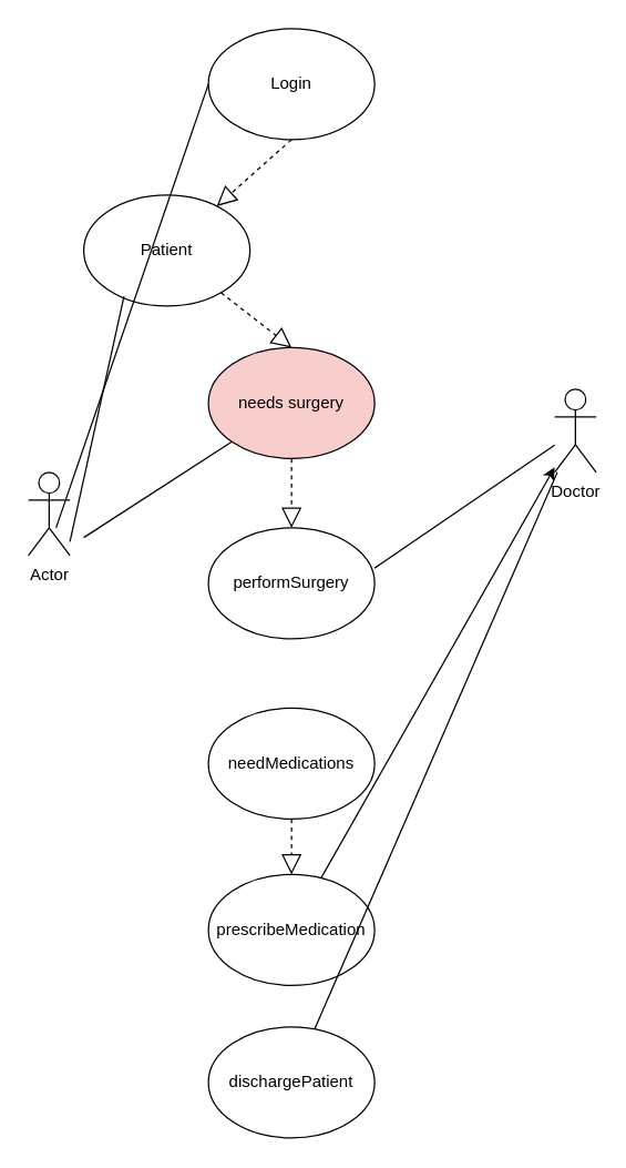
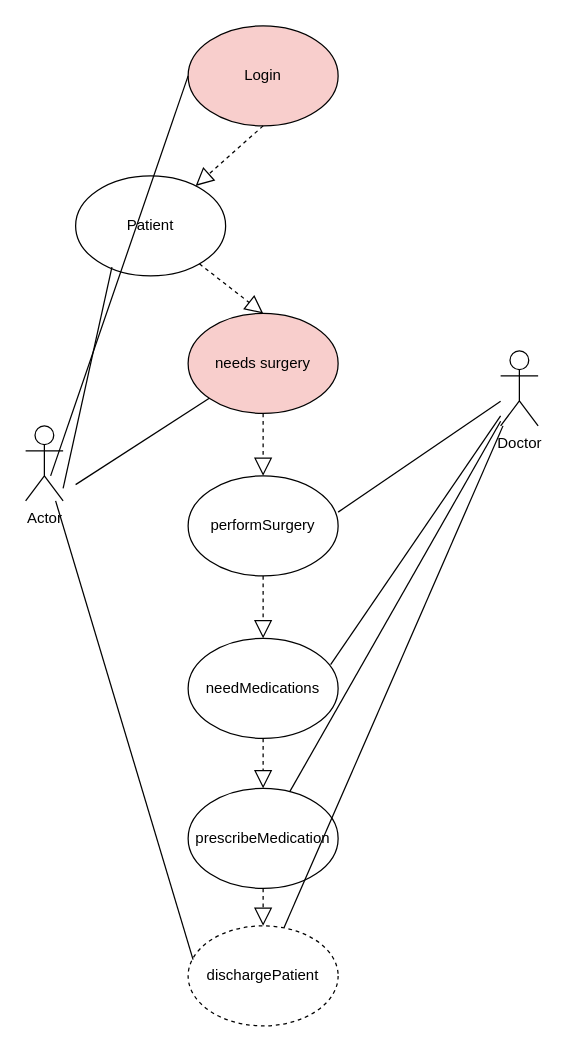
  <mxCell id="0" />
  <mxCell id="1" parent="0" />
  <mxCell id="2" value="Actor" style="shape=umlActor;verticalLabelPosition=bottom;verticalAlign=top;html=1;outlineConnect=0;" vertex="1" parent="1"><mxGeometry x="20" y="340" width="30" height="60" as="geometry" /></mxCell>
- <mxCell id="3" value="Login" style="ellipse;whiteSpace=wrap;html=1;" vertex="1" parent="1"><mxGeometry x="150" y="20" width="120" height="80" as="geometry" /></mxCell>
+ <mxCell id="3" value="Login" style="ellipse;whiteSpace=wrap;html=1;fillColor=#f8cecc;" vertex="1" parent="1"><mxGeometry x="150" y="20" width="120" height="80" as="geometry" /></mxCell>
  <mxCell id="4" value="Patient" style="ellipse;whiteSpace=wrap;html=1;" vertex="1" parent="1"><mxGeometry x="60" y="140" width="120" height="80" as="geometry" /></mxCell>
  <mxCell id="5" value="needs surgery" style="ellipse;whiteSpace=wrap;html=1;fillColor=#f8cecc;" vertex="1" parent="1"><mxGeometry x="150" y="250" width="120" height="80" as="geometry" /></mxCell>
  <mxCell id="6" value="performSurgery" style="ellipse;whiteSpace=wrap;html=1;" vertex="1" parent="1"><mxGeometry x="150" y="380" width="120" height="80" as="geometry" /></mxCell>
  <mxCell id="7" value="needMedications" style="ellipse;whiteSpace=wrap;html=1;" vertex="1" parent="1"><mxGeometry x="150" y="510" width="120" height="80" as="geometry" /></mxCell>
  <mxCell id="8" value="prescribeMedication" style="ellipse;whiteSpace=wrap;html=1;" vertex="1" parent="1"><mxGeometry x="150" y="630" width="120" height="80" as="geometry" /></mxCell>
- <mxCell id="9" value="dischargePatient" style="ellipse;whiteSpace=wrap;html=1;" vertex="1" parent="1"><mxGeometry x="150" y="740" width="120" height="80" as="geometry" /></mxCell>
+ <mxCell id="9" value="dischargePatient" style="ellipse;whiteSpace=wrap;html=1;dashed=1;" vertex="1" parent="1"><mxGeometry x="150" y="740" width="120" height="80" as="geometry" /></mxCell>
  <mxCell id="10" value="" style="endArrow=block;dashed=1;endFill=0;endSize=12;html=1;rounded=0;" edge="1" parent="1" target="4"><mxGeometry width="160" relative="1" as="geometry"><mxPoint x="210" y="100" as="sourcePoint" /><mxPoint x="370" y="100" as="targetPoint" /></mxGeometry></mxCell>
  <mxCell id="11" value="" style="endArrow=block;dashed=1;endFill=0;endSize=12;html=1;rounded=0;entryX=0.5;entryY=0;entryDx=0;entryDy=0;" edge="1" parent="1" source="4" target="5"><mxGeometry width="160" relative="1" as="geometry"><mxPoint x="220" y="110" as="sourcePoint" /><mxPoint x="220" y="150" as="targetPoint" /></mxGeometry></mxCell>
  <mxCell id="12" value="" style="endArrow=block;dashed=1;endFill=0;endSize=12;html=1;rounded=0;entryX=0.5;entryY=0;entryDx=0;entryDy=0;" edge="1" parent="1" source="5" target="6"><mxGeometry width="160" relative="1" as="geometry"><mxPoint x="220" y="230" as="sourcePoint" /><mxPoint x="220" y="260" as="targetPoint" /></mxGeometry></mxCell>
+ <mxCell id="13" value="" style="endArrow=block;dashed=1;endFill=0;endSize=12;html=1;rounded=0;exitX=0.5;exitY=1;exitDx=0;exitDy=0;" edge="1" parent="1" source="6" target="7"><mxGeometry width="160" relative="1" as="geometry"><mxPoint x="220" y="340" as="sourcePoint" /><mxPoint x="220" y="390" as="targetPoint" /></mxGeometry></mxCell>
  <mxCell id="14" value="" style="endArrow=block;dashed=1;endFill=0;endSize=12;html=1;rounded=0;exitX=0.5;exitY=1;exitDx=0;exitDy=0;" edge="1" parent="1" source="7" target="8"><mxGeometry width="160" relative="1" as="geometry"><mxPoint x="220" y="470" as="sourcePoint" /><mxPoint x="220" y="520" as="targetPoint" /></mxGeometry></mxCell>
+ <mxCell id="15" value="" style="endArrow=block;dashed=1;endFill=0;endSize=12;html=1;rounded=0;exitX=0.5;exitY=1;exitDx=0;exitDy=0;entryX=0.5;entryY=0;entryDx=0;entryDy=0;" edge="1" parent="1" source="8" target="9"><mxGeometry width="160" relative="1" as="geometry"><mxPoint x="220" y="600" as="sourcePoint" /><mxPoint x="220" y="640" as="targetPoint" /></mxGeometry></mxCell>
  <mxCell id="16" value="Doctor" style="shape=umlActor;verticalLabelPosition=bottom;verticalAlign=top;html=1;outlineConnect=0;" vertex="1" parent="1"><mxGeometry x="400" y="280" width="30" height="60" as="geometry" /></mxCell>
  <mxCell id="17" value="" style="endArrow=none;html=1;rounded=0;entryX=0;entryY=0.5;entryDx=0;entryDy=0;" edge="1" parent="1" target="3"><mxGeometry width="50" height="50" relative="1" as="geometry"><mxPoint x="40" y="380" as="sourcePoint" /><mxPoint x="90" y="330" as="targetPoint" /></mxGeometry></mxCell>
  <mxCell id="18" value="" style="endArrow=none;html=1;rounded=0;entryX=0.242;entryY=0.913;entryDx=0;entryDy=0;entryPerimeter=0;" edge="1" parent="1" target="4"><mxGeometry width="50" height="50" relative="1" as="geometry"><mxPoint x="50" y="390" as="sourcePoint" /><mxPoint x="160" y="70" as="targetPoint" /></mxGeometry></mxCell>
  <mxCell id="19" value="" style="endArrow=none;html=1;rounded=0;" edge="1" parent="1" target="5"><mxGeometry width="50" height="50" relative="1" as="geometry"><mxPoint x="60" y="387" as="sourcePoint" /><mxPoint x="150" y="430" as="targetPoint" /></mxGeometry></mxCell>
  <mxCell id="20" value="" style="endArrow=none;html=1;rounded=0;" edge="1" parent="1" target="16"><mxGeometry width="50" height="50" relative="1" as="geometry"><mxPoint x="270" y="409" as="sourcePoint" /><mxPoint x="380" y="300" as="targetPoint" /></mxGeometry></mxCell>
- <mxCell id="22" value="" style="endArrow=classic;html=1;rounded=0;" edge="1" parent="1" source="8" target="16"><mxGeometry width="50" height="50" relative="1" as="geometry"><mxPoint x="274" y="541" as="sourcePoint" /><mxPoint x="404" y="386" as="targetPoint" /></mxGeometry></mxCell>
+ <mxCell id="21" value="" style="endArrow=none;html=1;rounded=0;exitX=0.95;exitY=0.263;exitDx=0;exitDy=0;exitPerimeter=0;" edge="1" parent="1" source="7" target="16"><mxGeometry width="50" height="50" relative="1" as="geometry"><mxPoint x="280" y="419" as="sourcePoint" /><mxPoint x="394" y="376" as="targetPoint" /></mxGeometry></mxCell>
+ <mxCell id="22" value="" style="endArrow=none;html=1;rounded=0;" edge="1" parent="1" source="8" target="16"><mxGeometry width="50" height="50" relative="1" as="geometry"><mxPoint x="274" y="541" as="sourcePoint" /><mxPoint x="404" y="386" as="targetPoint" /></mxGeometry></mxCell>
  <mxCell id="23" value="" style="endArrow=none;html=1;rounded=0;" edge="1" parent="1" source="9" target="16"><mxGeometry width="50" height="50" relative="1" as="geometry"><mxPoint x="245" y="644" as="sourcePoint" /><mxPoint x="430" y="380" as="targetPoint" /></mxGeometry></mxCell>
+ <mxCell id="24" value="" style="endArrow=none;html=1;rounded=0;entryX=0.033;entryY=0.338;entryDx=0;entryDy=0;entryPerimeter=0;" edge="1" parent="1" source="2" target="9"><mxGeometry width="50" height="50" relative="1" as="geometry"><mxPoint x="70" y="397" as="sourcePoint" /><mxPoint x="177" y="328" as="targetPoint" /></mxGeometry></mxCell>
